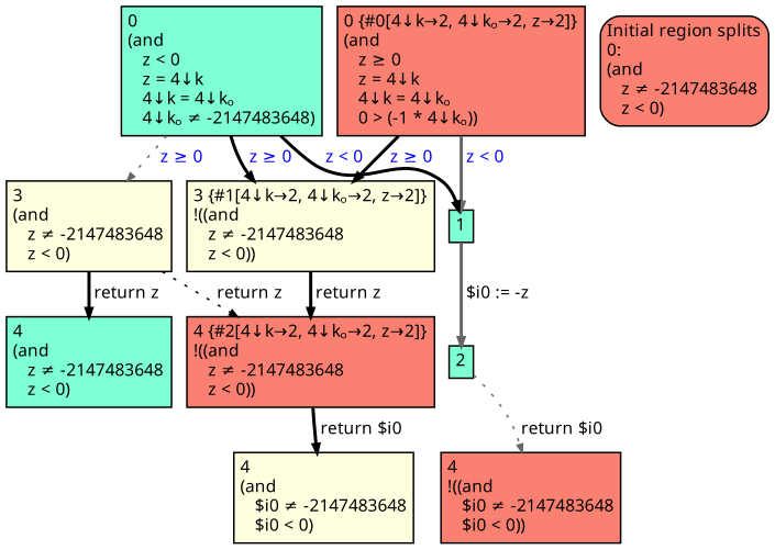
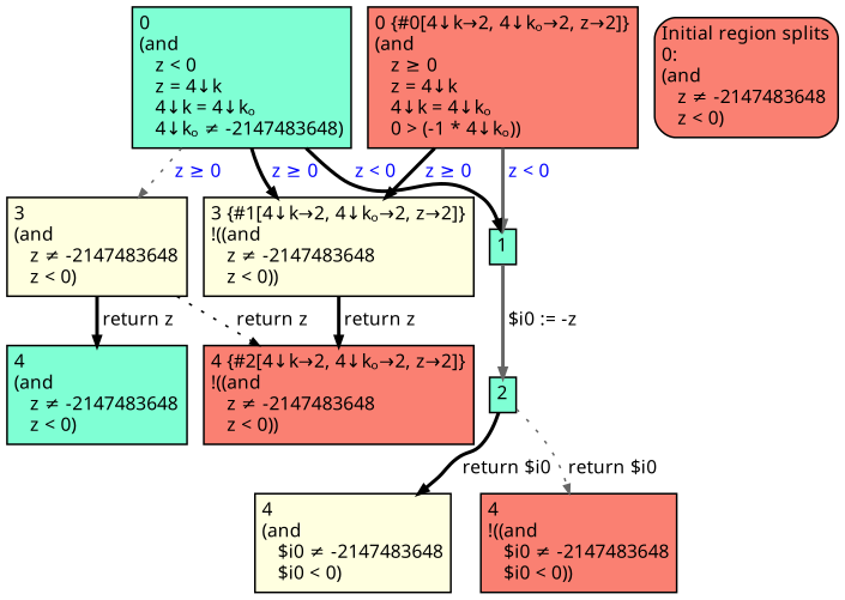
  digraph {
    fontname="Noto Sans"
    nodesep=0.12
    ranksep=0.10
    node [fillcolor=salmon fontname="Noto Sans" fontsize=10.5 margin="0.05,0.05" shape=box style=filled]
    edge [arrowsize=0.5 color=black fontname="Noto Sans" fontsize=10.5 style=bold]
    n1 [height=0.02 label="0 {#0[4↓k→2, 4↓kₒ→2, z→2]}\l(and\l   z ≥ 0\l   z = 4↓k\l   4↓k = 4↓kₒ\l   0 > (-1 * 4↓kₒ))\l" width=0.02]
    n2 [fillcolor=lightyellow height=0.02 label="3 {#1[4↓k→2, 4↓kₒ→2, z→2]}\l!((and\l   z ≠ -2147483648\l   z < 0))\l" width=0.02]
    n3 [fillcolor=aquamarine height=0.02 label=1 width=0.02]
    n4 [height=0.02 label="4 {#2[4↓k→2, 4↓kₒ→2, z→2]}\l!((and\l   z ≠ -2147483648\l   z < 0))\l" width=0.02]
    n5 [fillcolor=aquamarine height=0.02 label=2 width=0.02]
    n6 [fillcolor=aquamarine height=0.02 label="0\l(and\l   z < 0\l   z = 4↓k\l   4↓k = 4↓kₒ\l   4↓kₒ ≠ -2147483648)\l" width=0.02]
    n7 [fillcolor=lightyellow height=0.02 label="3\l(and\l   z ≠ -2147483648\l   z < 0)\l" width=0.02]
    n8 [fillcolor=aquamarine height=0.02 label="4\l(and\l   z ≠ -2147483648\l   z < 0)\l" width=0.02]
    n9 [height=0.02 label="4\l!((and\l   $i0 ≠ -2147483648\l   $i0 < 0))\l" width=0.02]
    n10 [fillcolor=lightyellow height=0.02 label="4\l(and\l   $i0 ≠ -2147483648\l   $i0 < 0)\l" width=0.02]
    n11 [height=0.02 label="Initial region splits\l0:\l(and\l   z ≠ -2147483648\l   z < 0)\l" style="rounded,filled" width=0.02]
    n1 -> n2 [fontcolor="#0000FF" label=" z ≥ 0"]
    n1 -> n3 [color=gray40 fontcolor="#0000FF" label=" z < 0"]
    n2 -> n4 [label=" return z"]
    n3 -> n5 [color=gray40 label=" $i0 := -z"]
    n5 -> n9 [color=gray40 label=" return $i0" style=dotted]
-   n4 -> n10 [label=" return $i0"]
+   n5 -> n10 [label=" return $i0"]
    n6 -> n2 [fontcolor="#0000FF" label=" z ≥ 0"]
    n6 -> n3 [fontcolor="#0000FF" label=" z < 0"]
    n6 -> n7 [color=gray40 fontcolor="#0000FF" label=" z ≥ 0" style=dotted]
    n7 -> n4 [label=" return z" style=dotted]
    n7 -> n8 [label=" return z"]
  }
